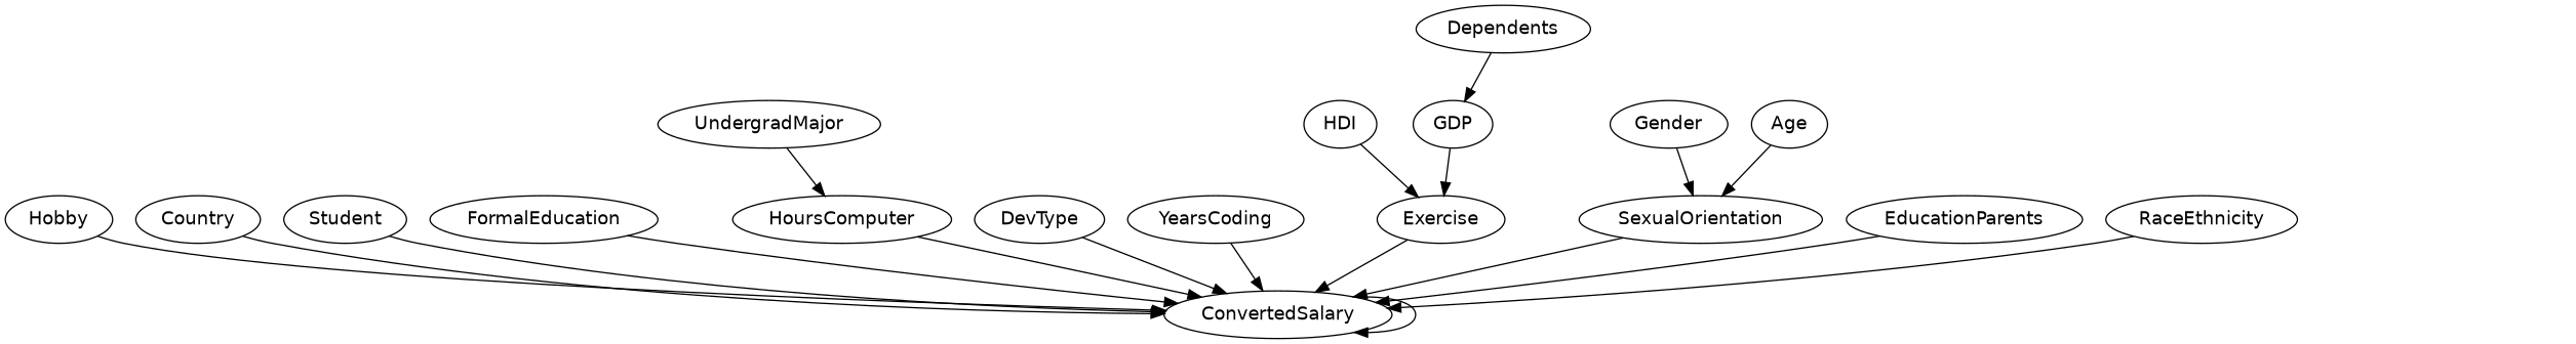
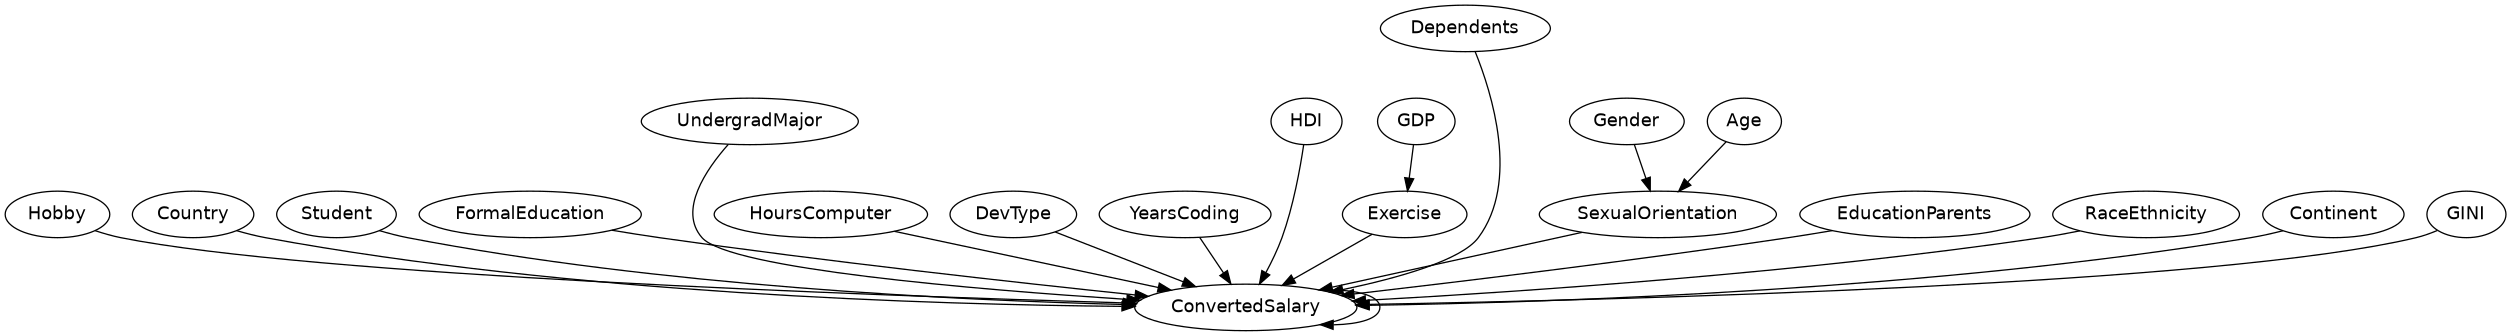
  digraph {
    fontname="DejaVu Sans"
    node [fontname="DejaVu Sans"]
    edge [fontname="DejaVu Sans"]
    Hobby
    ConvertedSalary
    Country
    Student
    FormalEducation
    UndergradMajor
    DevType
    YearsCoding
    HoursComputer
    Exercise
    Gender
    SexualOrientation
    EducationParents
    RaceEthnicity
    Dependents
+   Continent
    Age
    HDI
    GDP
+   GINI
    Hobby -> ConvertedSalary
    ConvertedSalary -> ConvertedSalary
    Country -> ConvertedSalary
    Student -> ConvertedSalary
    FormalEducation -> ConvertedSalary
-   UndergradMajor -> HoursComputer
+   UndergradMajor -> ConvertedSalary
    DevType -> ConvertedSalary
    YearsCoding -> ConvertedSalary
    HoursComputer -> ConvertedSalary
    Exercise -> ConvertedSalary
    Gender -> SexualOrientation
    SexualOrientation -> ConvertedSalary
    EducationParents -> ConvertedSalary
    RaceEthnicity -> ConvertedSalary
-   Dependents -> GDP
+   Dependents -> ConvertedSalary
+   Continent -> ConvertedSalary
    Age -> SexualOrientation
-   HDI -> Exercise
+   HDI -> ConvertedSalary
    GDP -> Exercise
+   GINI -> ConvertedSalary
  }
